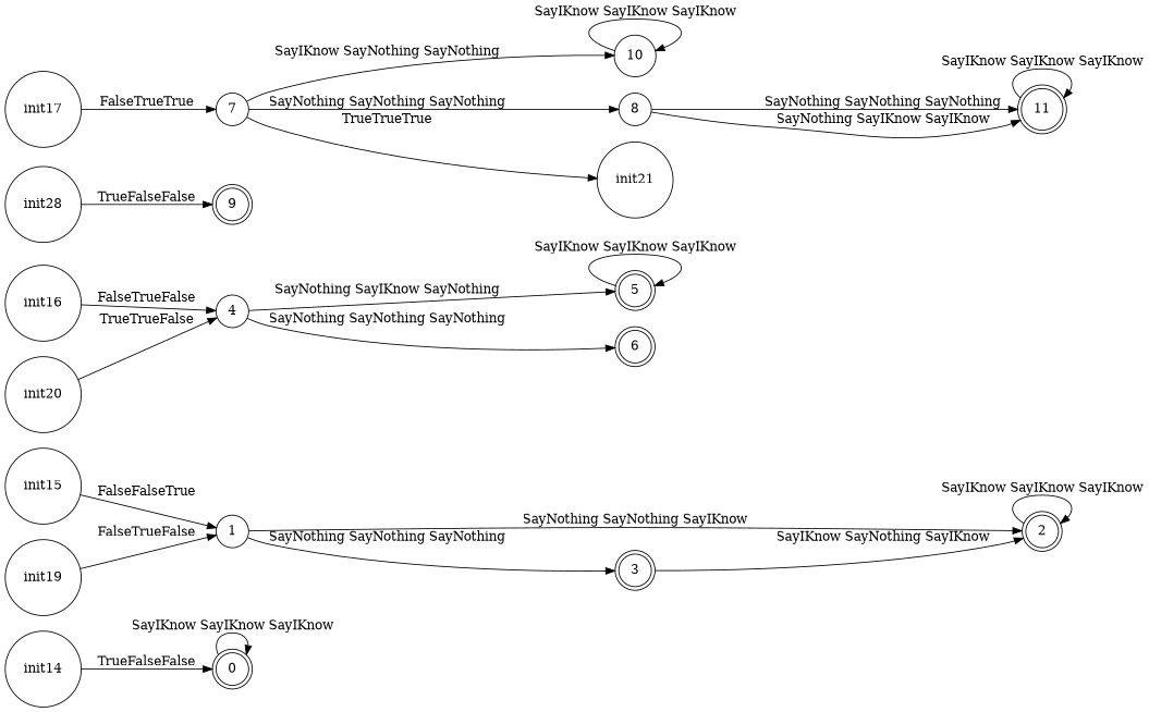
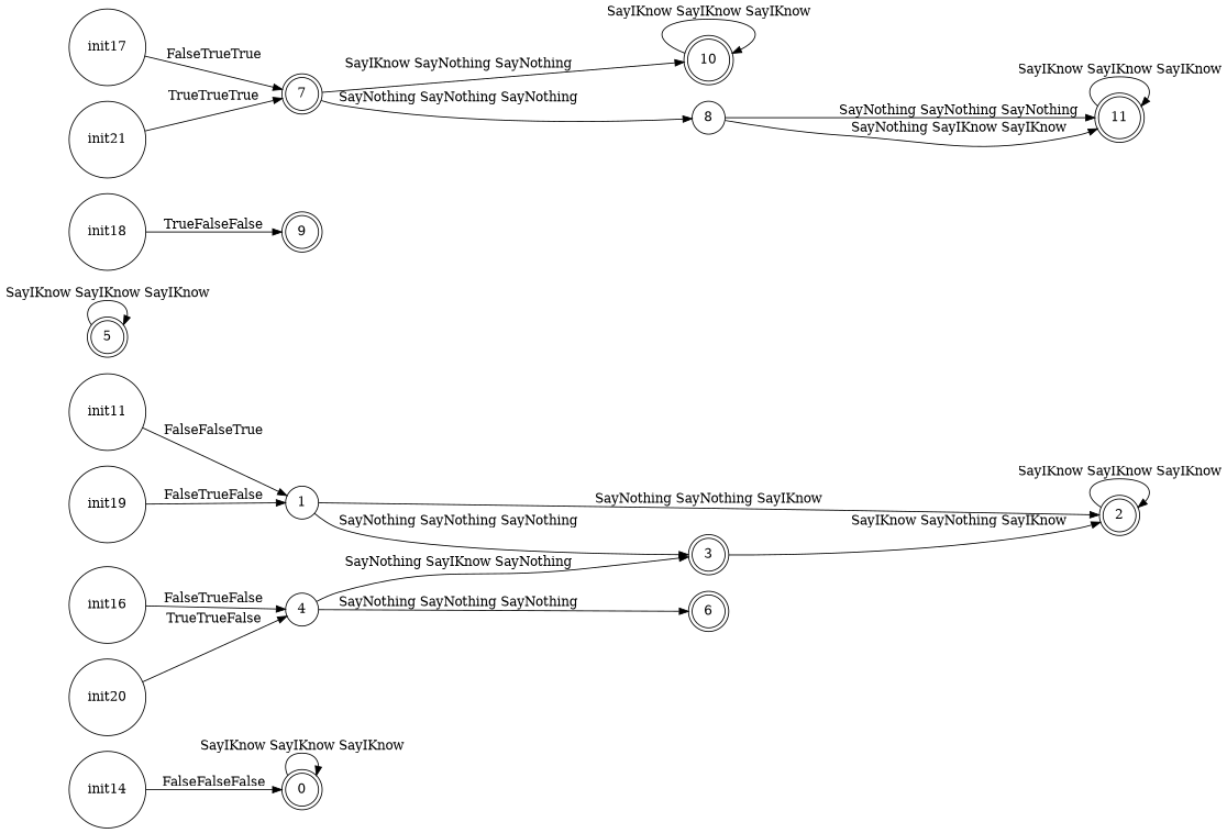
  digraph {
    rankdir=LR
    node [shape=circle]
    0 [shape=doublecircle]
    2 [shape=doublecircle]
    3 [shape=doublecircle]
    5 [shape=doublecircle]
    6 [shape=doublecircle]
    9 [shape=doublecircle]
-   10
+   10 [shape=doublecircle]
    11 [shape=doublecircle]
    init14 [width=0.01]
-   init15 [width=0.01]
+   init15 [width=0.01 label=init11]
    1
    init16 [width=0.01]
    4
    init17 [width=0.01]
-   7
+   7 [shape=doublecircle]
    8
-   init18 [width=0.01 label=init28]
+   init18 [width=0.01]
    init19 [width=0.01]
    init20 [width=0.01]
    init21 [width=0.01]
    0 -> 0 [label="SayIKnow SayIKnow SayIKnow"]
    2 -> 2 [label="SayIKnow SayIKnow SayIKnow"]
    3 -> 2 [label="SayIKnow SayNothing SayIKnow"]
    5 -> 5 [label="SayIKnow SayIKnow SayIKnow"]
    10 -> 10 [label="SayIKnow SayIKnow SayIKnow"]
    11 -> 11 [label="SayIKnow SayIKnow SayIKnow"]
-   init14 -> 0 [label=TrueFalseFalse]
+   init14 -> 0 [label=FalseFalseFalse]
    init15 -> 1 [label=FalseFalseTrue]
    1 -> 2 [label="SayNothing SayNothing SayIKnow"]
    1 -> 3 [label="SayNothing SayNothing SayNothing"]
    init16 -> 4 [label=FalseTrueFalse]
-   4 -> 5 [label="SayNothing SayIKnow SayNothing"]
+   4 -> 3 [label="SayNothing SayIKnow SayNothing"]
    4 -> 6 [label="SayNothing SayNothing SayNothing"]
    init17 -> 7 [label=FalseTrueTrue]
    7 -> 10 [label="SayIKnow SayNothing SayNothing"]
    7 -> 8 [label="SayNothing SayNothing SayNothing"]
    8 -> 11 [label="SayNothing SayNothing SayNothing"]
    8 -> 11 [label="SayNothing SayIKnow SayIKnow"]
    init18 -> 9 [label=TrueFalseFalse]
    init19 -> 1 [label=FalseTrueFalse]
    init20 -> 4 [label=TrueTrueFalse]
-   7 -> init21 [label=TrueTrueTrue]
+   init21 -> 7 [label=TrueTrueTrue]
  }
